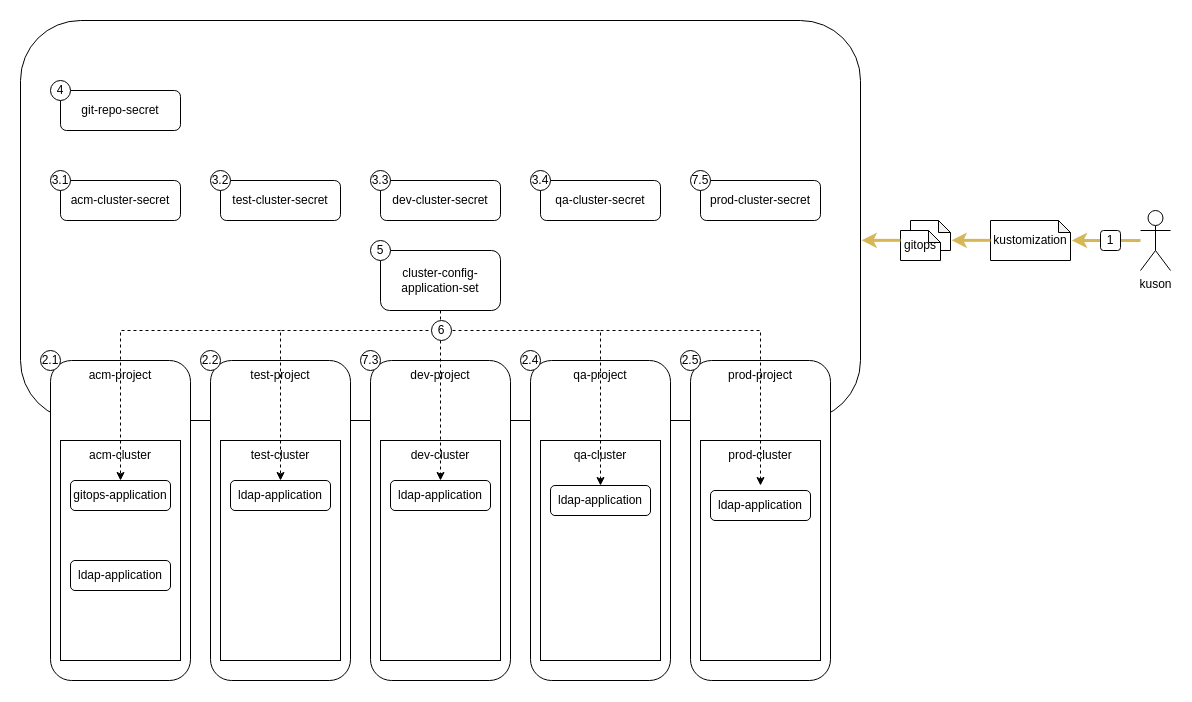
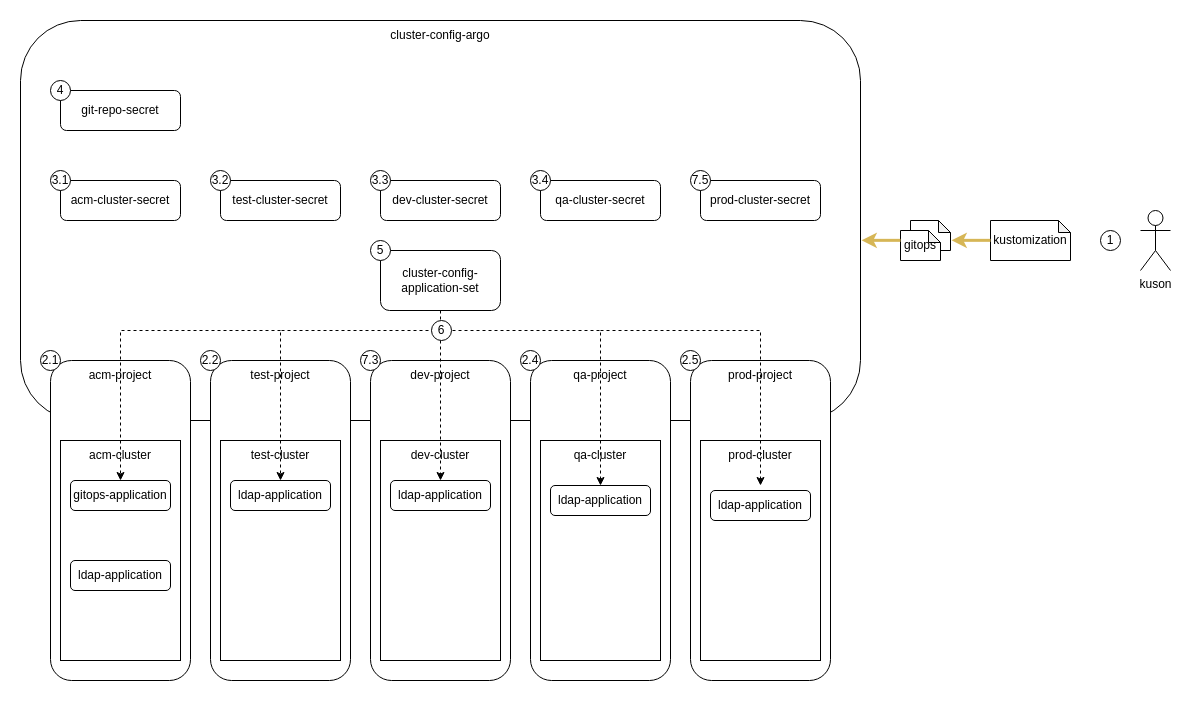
  <mxCell id="0" />
  <mxCell id="1" parent="0" />
  <mxCell id="2" value="" style="rounded=1;whiteSpace=wrap;html=1;" vertex="1" parent="1"><mxGeometry x="20" y="20" width="840" height="400" as="geometry" /></mxCell>
+ <mxCell id="3" value="cluster-config-argo" style="text;html=1;strokeColor=none;fillColor=none;align=center;verticalAlign=middle;whiteSpace=wrap;rounded=0;" vertex="1" parent="1"><mxGeometry x="375" y="20" width="130" height="30" as="geometry" /></mxCell>
  <mxCell id="4" value="" style="rounded=1;whiteSpace=wrap;html=1;" vertex="1" parent="1"><mxGeometry x="50" y="360" width="140" height="320" as="geometry" /></mxCell>
  <mxCell id="5" value="" style="rounded=0;whiteSpace=wrap;html=1;" vertex="1" parent="1"><mxGeometry x="60" y="440" width="120" height="220" as="geometry" /></mxCell>
  <mxCell id="6" value="acm-cluster" style="text;html=1;strokeColor=none;fillColor=none;align=center;verticalAlign=middle;whiteSpace=wrap;rounded=0;" vertex="1" parent="1"><mxGeometry x="80" y="440" width="80" height="30" as="geometry" /></mxCell>
  <mxCell id="7" value="acm-project" style="text;html=1;strokeColor=none;fillColor=none;align=center;verticalAlign=middle;whiteSpace=wrap;rounded=0;" vertex="1" parent="1"><mxGeometry x="80" y="360" width="80" height="30" as="geometry" /></mxCell>
  <mxCell id="8" value="" style="rounded=1;whiteSpace=wrap;html=1;" vertex="1" parent="1"><mxGeometry x="210" y="360" width="140" height="320" as="geometry" /></mxCell>
  <mxCell id="9" value="test-project" style="text;html=1;strokeColor=none;fillColor=none;align=center;verticalAlign=middle;whiteSpace=wrap;rounded=0;" vertex="1" parent="1"><mxGeometry x="240" y="360" width="80" height="30" as="geometry" /></mxCell>
  <mxCell id="10" value="" style="rounded=1;whiteSpace=wrap;html=1;" vertex="1" parent="1"><mxGeometry x="370" y="360" width="140" height="320" as="geometry" /></mxCell>
  <mxCell id="11" value="dev-project" style="text;html=1;strokeColor=none;fillColor=none;align=center;verticalAlign=middle;whiteSpace=wrap;rounded=0;" vertex="1" parent="1"><mxGeometry x="400" y="360" width="80" height="30" as="geometry" /></mxCell>
  <mxCell id="12" value="" style="rounded=1;whiteSpace=wrap;html=1;" vertex="1" parent="1"><mxGeometry x="530" y="360" width="140" height="320" as="geometry" /></mxCell>
  <mxCell id="13" value="qa-project" style="text;html=1;strokeColor=none;fillColor=none;align=center;verticalAlign=middle;whiteSpace=wrap;rounded=0;" vertex="1" parent="1"><mxGeometry x="560" y="360" width="80" height="30" as="geometry" /></mxCell>
  <mxCell id="14" value="" style="rounded=1;whiteSpace=wrap;html=1;" vertex="1" parent="1"><mxGeometry x="690" y="360" width="140" height="320" as="geometry" /></mxCell>
  <mxCell id="15" value="prod-project" style="text;html=1;strokeColor=none;fillColor=none;align=center;verticalAlign=middle;whiteSpace=wrap;rounded=0;" vertex="1" parent="1"><mxGeometry x="720" y="360" width="80" height="30" as="geometry" /></mxCell>
  <mxCell id="16" value="" style="rounded=0;whiteSpace=wrap;html=1;" vertex="1" parent="1"><mxGeometry x="220" y="440" width="120" height="220" as="geometry" /></mxCell>
  <mxCell id="17" value="" style="rounded=0;whiteSpace=wrap;html=1;" vertex="1" parent="1"><mxGeometry x="380" y="440" width="120" height="220" as="geometry" /></mxCell>
  <mxCell id="18" value="" style="rounded=0;whiteSpace=wrap;html=1;" vertex="1" parent="1"><mxGeometry x="540" y="440" width="120" height="220" as="geometry" /></mxCell>
  <mxCell id="19" value="" style="rounded=0;whiteSpace=wrap;html=1;" vertex="1" parent="1"><mxGeometry x="700" y="440" width="120" height="220" as="geometry" /></mxCell>
  <mxCell id="20" value="test-cluster" style="text;html=1;strokeColor=none;fillColor=none;align=center;verticalAlign=middle;whiteSpace=wrap;rounded=0;" vertex="1" parent="1"><mxGeometry x="240" y="440" width="80" height="30" as="geometry" /></mxCell>
  <mxCell id="21" value="dev-cluster" style="text;html=1;strokeColor=none;fillColor=none;align=center;verticalAlign=middle;whiteSpace=wrap;rounded=0;" vertex="1" parent="1"><mxGeometry x="400" y="440" width="80" height="30" as="geometry" /></mxCell>
  <mxCell id="22" value="qa-cluster" style="text;html=1;strokeColor=none;fillColor=none;align=center;verticalAlign=middle;whiteSpace=wrap;rounded=0;" vertex="1" parent="1"><mxGeometry x="565" y="440" width="70" height="30" as="geometry" /></mxCell>
  <mxCell id="23" value="prod-cluster" style="text;html=1;strokeColor=none;fillColor=none;align=center;verticalAlign=middle;whiteSpace=wrap;rounded=0;" vertex="1" parent="1"><mxGeometry x="720" y="440" width="80" height="30" as="geometry" /></mxCell>
  <mxCell id="24" style="rounded=0;orthogonalLoop=1;jettySize=auto;html=1;entryX=0.5;entryY=0;entryDx=0;entryDy=0;dashed=1;" edge="1" parent="1" source="25" target="29"><mxGeometry relative="1" as="geometry" /></mxCell>
  <mxCell id="25" value="cluster-config-application-set" style="rounded=1;whiteSpace=wrap;html=1;" vertex="1" parent="1"><mxGeometry x="380" y="250" width="120" height="60" as="geometry" /></mxCell>
  <mxCell id="26" value="gitops-application" style="rounded=1;whiteSpace=wrap;html=1;" vertex="1" parent="1"><mxGeometry x="70" y="480" width="100" height="30" as="geometry" /></mxCell>
  <mxCell id="27" value="ldap-application" style="rounded=1;whiteSpace=wrap;html=1;" vertex="1" parent="1"><mxGeometry x="70" y="560" width="100" height="30" as="geometry" /></mxCell>
  <mxCell id="28" value="ldap-application" style="rounded=1;whiteSpace=wrap;html=1;" vertex="1" parent="1"><mxGeometry x="230" y="480" width="100" height="30" as="geometry" /></mxCell>
  <mxCell id="29" value="ldap-application" style="rounded=1;whiteSpace=wrap;html=1;" vertex="1" parent="1"><mxGeometry x="390" y="480" width="100" height="30" as="geometry" /></mxCell>
  <mxCell id="30" value="ldap-application" style="rounded=1;whiteSpace=wrap;html=1;" vertex="1" parent="1"><mxGeometry x="550" y="485" width="100" height="30" as="geometry" /></mxCell>
  <mxCell id="31" value="ldap-application" style="rounded=1;whiteSpace=wrap;html=1;" vertex="1" parent="1"><mxGeometry x="710" y="490" width="100" height="30" as="geometry" /></mxCell>
  <mxCell id="32" value="" style="endArrow=classic;html=1;rounded=0;entryX=0.5;entryY=0;entryDx=0;entryDy=0;dashed=1;edgeStyle=orthogonalEdgeStyle;" edge="1" parent="1" target="30"><mxGeometry width="50" height="50" relative="1" as="geometry"><mxPoint x="440" y="330" as="sourcePoint" /><mxPoint x="500" y="210" as="targetPoint" /><Array as="points"><mxPoint x="440" y="330" /><mxPoint x="600" y="330" /></Array></mxGeometry></mxCell>
  <mxCell id="33" value="" style="endArrow=classic;html=1;rounded=0;entryX=0.5;entryY=0;entryDx=0;entryDy=0;dashed=1;edgeStyle=orthogonalEdgeStyle;" edge="1" parent="1"><mxGeometry width="50" height="50" relative="1" as="geometry"><mxPoint x="600" y="330" as="sourcePoint" /><mxPoint x="760" y="485" as="targetPoint" /><Array as="points"><mxPoint x="600" y="330" /><mxPoint x="760" y="330" /></Array></mxGeometry></mxCell>
  <mxCell id="34" value="" style="endArrow=classic;html=1;rounded=0;entryX=0.5;entryY=0;entryDx=0;entryDy=0;dashed=1;edgeStyle=orthogonalEdgeStyle;fontStyle=1" edge="1" parent="1" target="28"><mxGeometry width="50" height="50" relative="1" as="geometry"><mxPoint x="440" y="330" as="sourcePoint" /><mxPoint x="600" y="485" as="targetPoint" /><Array as="points"><mxPoint x="280" y="330" /></Array></mxGeometry></mxCell>
  <mxCell id="35" value="" style="endArrow=classic;html=1;rounded=0;entryX=0.5;entryY=0;entryDx=0;entryDy=0;dashed=1;edgeStyle=orthogonalEdgeStyle;fontStyle=1" edge="1" parent="1"><mxGeometry width="50" height="50" relative="1" as="geometry"><mxPoint x="280" y="330" as="sourcePoint" /><mxPoint x="120" y="480" as="targetPoint" /><Array as="points"><mxPoint x="120" y="330" /></Array></mxGeometry></mxCell>
  <mxCell id="36" value="2.1" style="ellipse;whiteSpace=wrap;html=1;aspect=fixed;" vertex="1" parent="1"><mxGeometry x="40" y="350" width="20" height="20" as="geometry" /></mxCell>
  <mxCell id="37" value="2.2" style="ellipse;whiteSpace=wrap;html=1;aspect=fixed;" vertex="1" parent="1"><mxGeometry x="200" y="350" width="20" height="20" as="geometry" /></mxCell>
  <mxCell id="38" value="7.3" style="ellipse;whiteSpace=wrap;html=1;aspect=fixed;" vertex="1" parent="1"><mxGeometry x="360" y="350" width="20" height="20" as="geometry" /></mxCell>
  <mxCell id="39" value="2.4" style="ellipse;whiteSpace=wrap;html=1;aspect=fixed;" vertex="1" parent="1"><mxGeometry x="520" y="350" width="20" height="20" as="geometry" /></mxCell>
  <mxCell id="40" value="2.5" style="ellipse;whiteSpace=wrap;html=1;aspect=fixed;" vertex="1" parent="1"><mxGeometry x="680" y="350" width="20" height="20" as="geometry" /></mxCell>
- <mxCell id="41" style="edgeStyle=orthogonalEdgeStyle;rounded=0;orthogonalLoop=1;jettySize=auto;html=1;entryX=1.016;entryY=0.497;entryDx=0;entryDy=0;entryPerimeter=0;fillColor=#fff2cc;strokeColor=#d6b656;strokeWidth=3;" edge="1" parent="1" source="42" target="45"><mxGeometry relative="1" as="geometry"><Array as="points" /></mxGeometry></mxCell>
  <mxCell id="42" value="kuson" style="shape=umlActor;verticalLabelPosition=bottom;verticalAlign=top;html=1;outlineConnect=0;" vertex="1" parent="1"><mxGeometry x="1140" y="210" width="30" height="60" as="geometry" /></mxCell>
  <mxCell id="43" value="..." style="shape=note;whiteSpace=wrap;html=1;backgroundOutline=1;darkOpacity=0.05;size=12;" vertex="1" parent="1"><mxGeometry x="910" y="220" width="40" height="30" as="geometry" /></mxCell>
  <mxCell id="44" value="gitops" style="shape=note;whiteSpace=wrap;html=1;backgroundOutline=1;darkOpacity=0.05;size=12;" vertex="1" parent="1"><mxGeometry x="900" y="230" width="40" height="30" as="geometry" /></mxCell>
  <mxCell id="45" value="kustomization" style="shape=note;whiteSpace=wrap;html=1;backgroundOutline=1;darkOpacity=0.05;size=12;" vertex="1" parent="1"><mxGeometry x="990" y="220" width="80" height="40" as="geometry" /></mxCell>
  <mxCell id="46" style="edgeStyle=orthogonalEdgeStyle;rounded=0;orthogonalLoop=1;jettySize=auto;html=1;entryX=1.016;entryY=0.497;entryDx=0;entryDy=0;entryPerimeter=0;fillColor=#fff2cc;strokeColor=#d6b656;strokeWidth=3;" edge="1" parent="1"><mxGeometry relative="1" as="geometry"><mxPoint x="990" y="239.84" as="sourcePoint" /><mxPoint x="951" y="239.84" as="targetPoint" /><Array as="points" /></mxGeometry></mxCell>
  <mxCell id="47" style="edgeStyle=orthogonalEdgeStyle;rounded=0;orthogonalLoop=1;jettySize=auto;html=1;entryX=1.016;entryY=0.497;entryDx=0;entryDy=0;entryPerimeter=0;fillColor=#fff2cc;strokeColor=#d6b656;strokeWidth=3;" edge="1" parent="1"><mxGeometry relative="1" as="geometry"><mxPoint x="900" y="239.84" as="sourcePoint" /><mxPoint x="861" y="239.84" as="targetPoint" /><Array as="points" /></mxGeometry></mxCell>
- <mxCell id="48" value="1" style="whiteSpace=wrap;html=1;aspect=fixed;rounded=1;" vertex="1" parent="1"><mxGeometry x="1100" y="230" width="20" height="20" as="geometry" /></mxCell>
+ <mxCell id="48" value="1" style="ellipse;whiteSpace=wrap;html=1;aspect=fixed;" vertex="1" parent="1"><mxGeometry x="1100" y="230" width="20" height="20" as="geometry" /></mxCell>
  <mxCell id="49" value="acm-cluster-secret" style="rounded=1;whiteSpace=wrap;html=1;" vertex="1" parent="1"><mxGeometry x="60" y="180" width="120" height="40" as="geometry" /></mxCell>
  <mxCell id="50" value="test-cluster-secret" style="rounded=1;whiteSpace=wrap;html=1;" vertex="1" parent="1"><mxGeometry x="220" y="180" width="120" height="40" as="geometry" /></mxCell>
  <mxCell id="51" value="dev-cluster-secret" style="rounded=1;whiteSpace=wrap;html=1;" vertex="1" parent="1"><mxGeometry x="380" y="180" width="120" height="40" as="geometry" /></mxCell>
  <mxCell id="52" value="qa-cluster-secret" style="rounded=1;whiteSpace=wrap;html=1;" vertex="1" parent="1"><mxGeometry x="540" y="180" width="120" height="40" as="geometry" /></mxCell>
  <mxCell id="53" value="prod-cluster-secret" style="rounded=1;whiteSpace=wrap;html=1;" vertex="1" parent="1"><mxGeometry x="700" y="180" width="120" height="40" as="geometry" /></mxCell>
  <mxCell id="54" value="git-repo-secret" style="rounded=1;whiteSpace=wrap;html=1;" vertex="1" parent="1"><mxGeometry x="60" y="90" width="120" height="40" as="geometry" /></mxCell>
  <mxCell id="55" value="3.1" style="ellipse;whiteSpace=wrap;html=1;aspect=fixed;" vertex="1" parent="1"><mxGeometry x="50" y="170" width="20" height="20" as="geometry" /></mxCell>
  <mxCell id="56" value="3.2" style="ellipse;whiteSpace=wrap;html=1;aspect=fixed;" vertex="1" parent="1"><mxGeometry x="210" y="170" width="20" height="20" as="geometry" /></mxCell>
  <mxCell id="57" value="3.3" style="ellipse;whiteSpace=wrap;html=1;aspect=fixed;" vertex="1" parent="1"><mxGeometry x="370" y="170" width="20" height="20" as="geometry" /></mxCell>
  <mxCell id="58" value="3.4" style="ellipse;whiteSpace=wrap;html=1;aspect=fixed;" vertex="1" parent="1"><mxGeometry x="530" y="170" width="20" height="20" as="geometry" /></mxCell>
  <mxCell id="59" value="7.5" style="ellipse;whiteSpace=wrap;html=1;aspect=fixed;" vertex="1" parent="1"><mxGeometry x="690" y="170" width="20" height="20" as="geometry" /></mxCell>
  <mxCell id="60" value="4" style="ellipse;whiteSpace=wrap;html=1;aspect=fixed;" vertex="1" parent="1"><mxGeometry x="50" y="80" width="20" height="20" as="geometry" /></mxCell>
  <mxCell id="61" value="5" style="ellipse;whiteSpace=wrap;html=1;aspect=fixed;" vertex="1" parent="1"><mxGeometry x="370" y="240" width="20" height="20" as="geometry" /></mxCell>
  <mxCell id="62" value="6" style="ellipse;whiteSpace=wrap;html=1;aspect=fixed;" vertex="1" parent="1"><mxGeometry x="431" y="320" width="20" height="20" as="geometry" /></mxCell>
